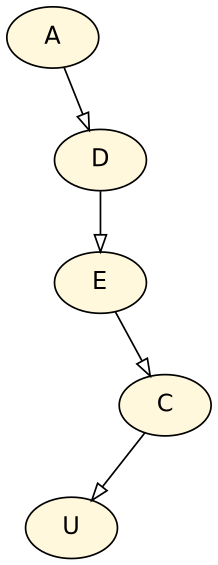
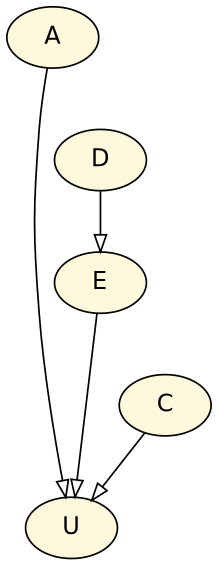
  digraph {
    node [fillcolor=cornsilk fontname=Helvetica shape=ellipse style=filled]
    edge [arrowhead=onormal fontname=Helvetica]
    n1 [label=A]
    n2 [label=U]
    n3 [label=E]
    n4 [label=D]
    n5 [label=C]
-   n1 -> n4
-   n3 -> n5
+   n1 -> n2
+   n3 -> n2
    n4 -> n3
    n5 -> n2
  }
